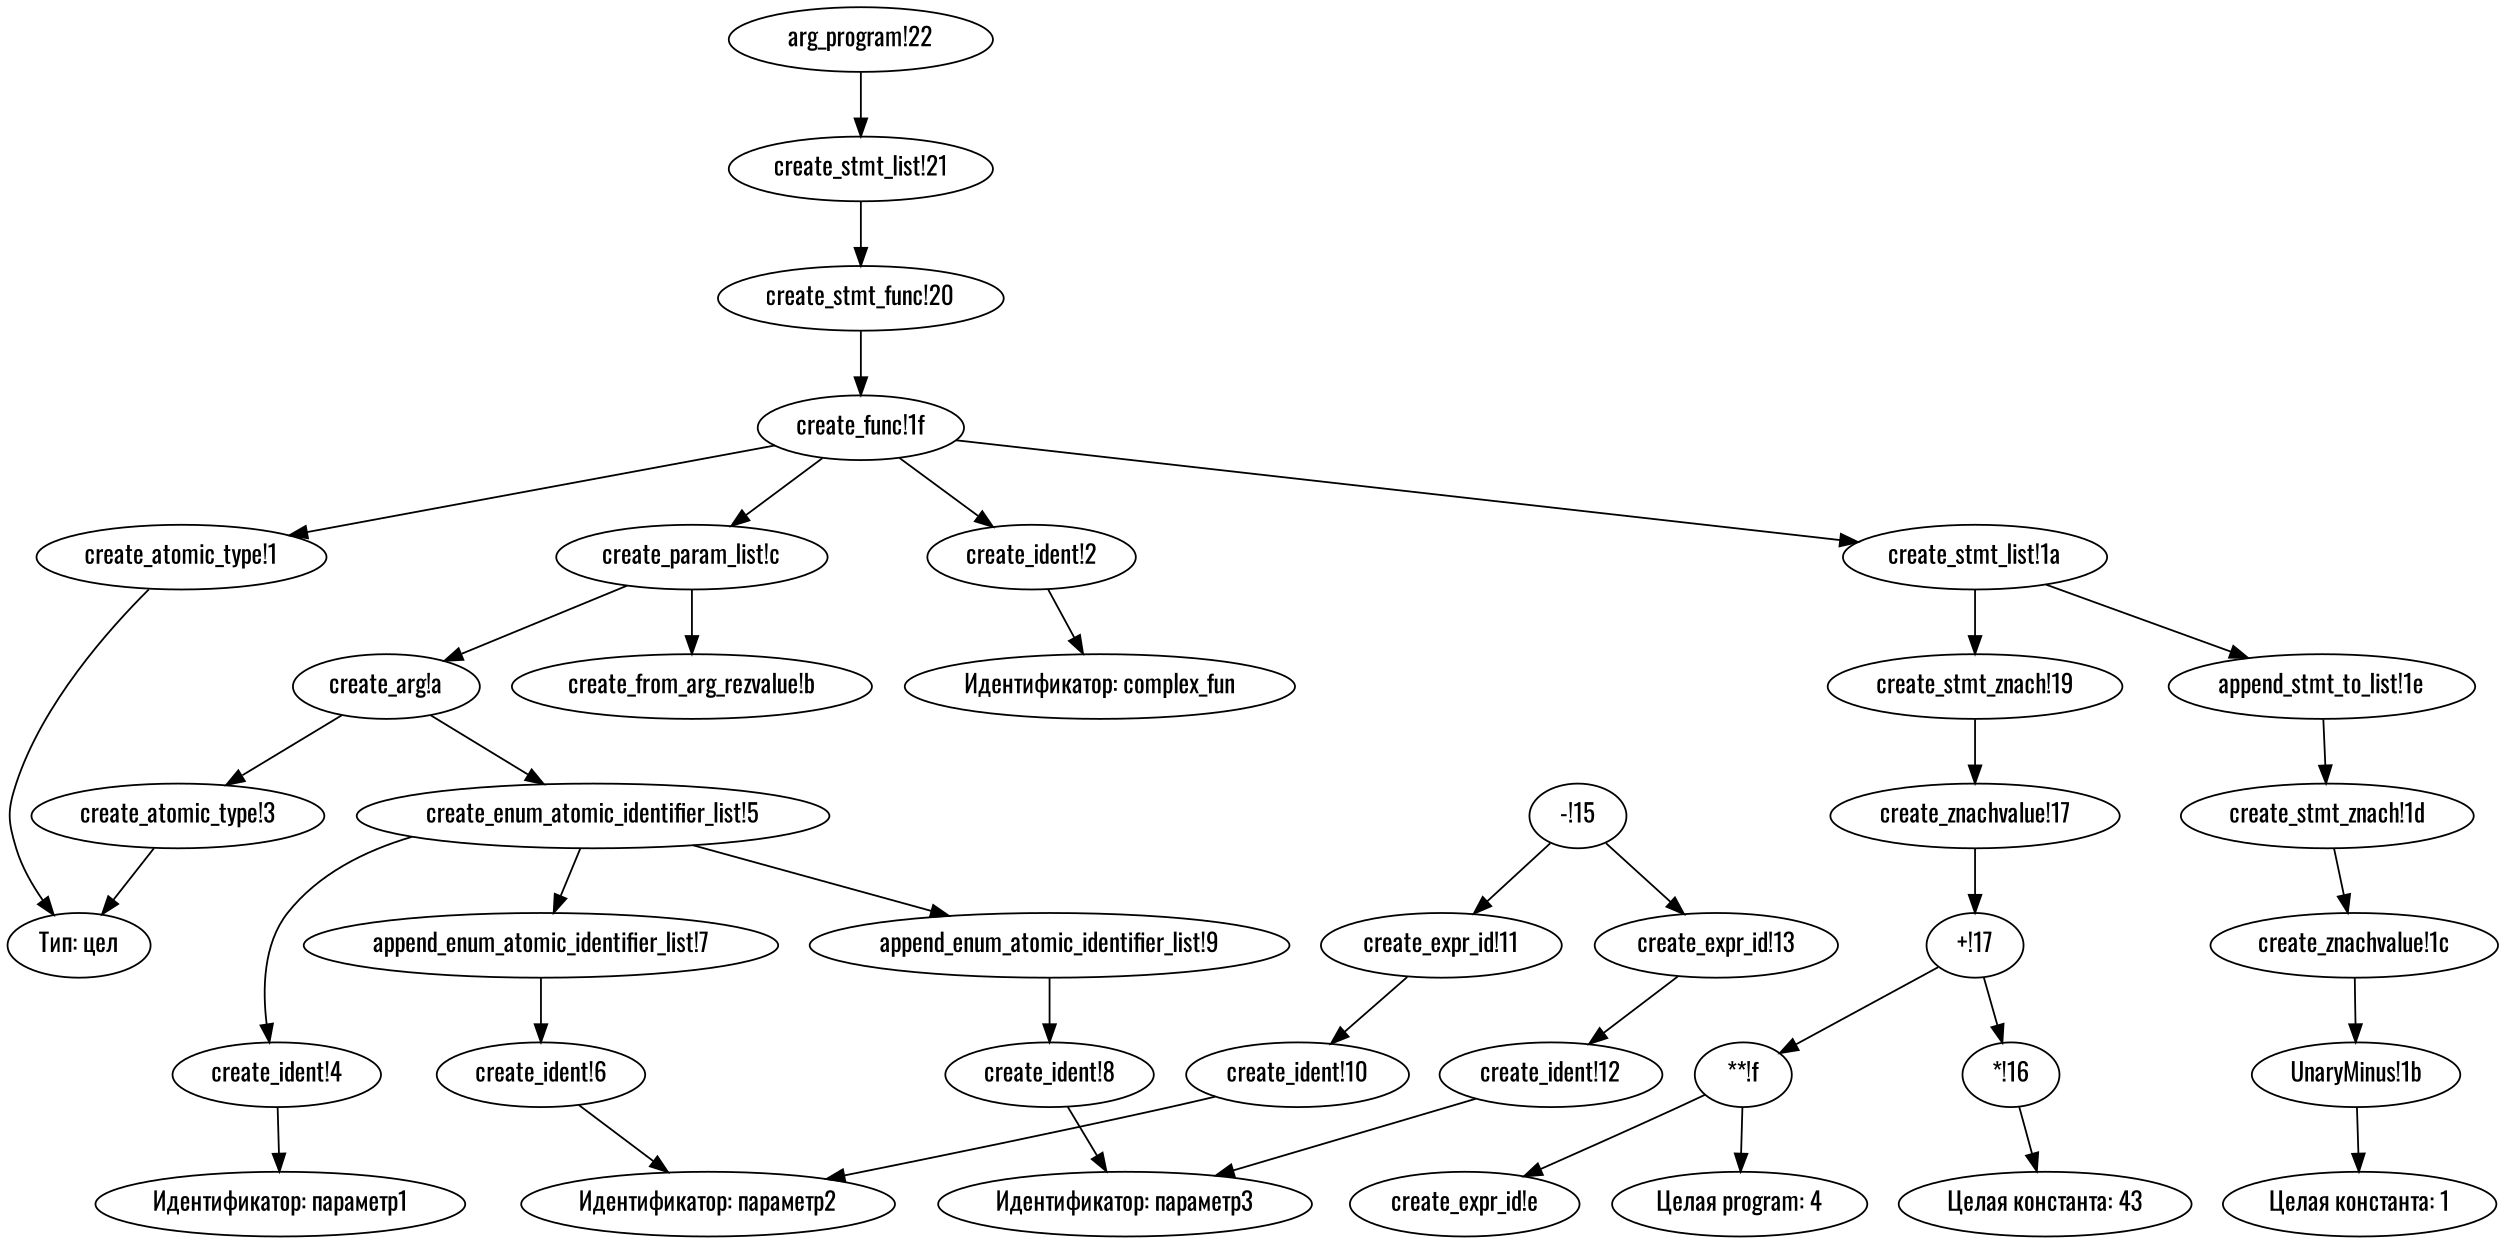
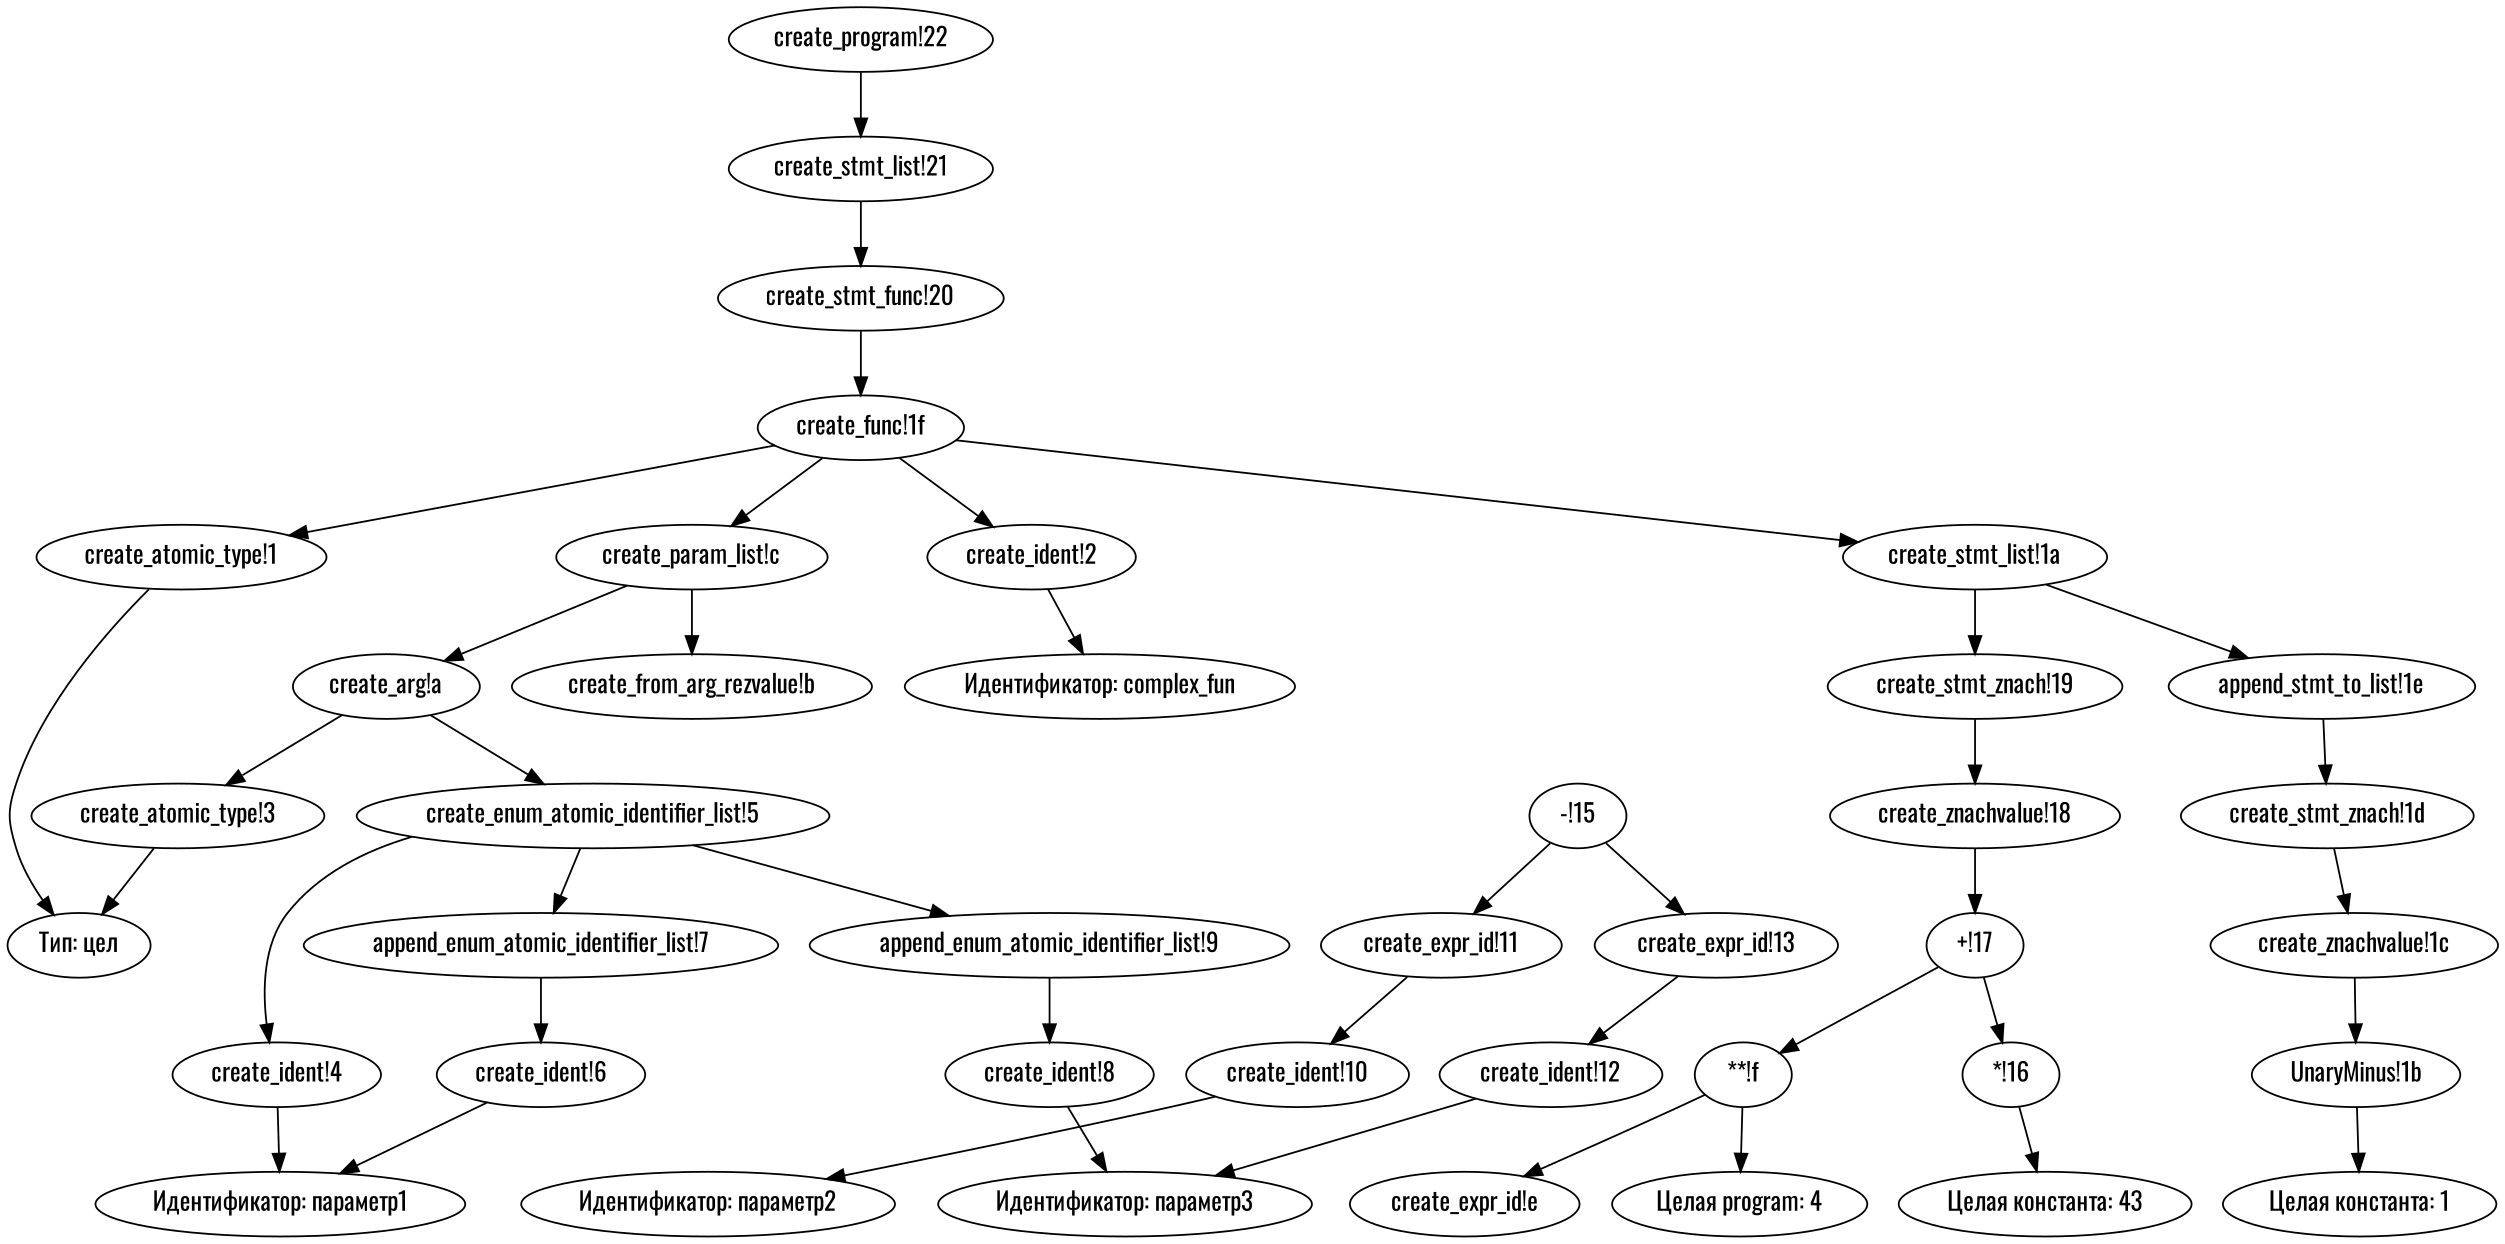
  digraph {
    fontname=Oswald
    node [fontname=Oswald]
    edge [fontname=Oswald]
    "create_atomic_type!1"
    "Тип: цел"
    "create_ident!2"
    "Идентификатор: complex_fun"
    "create_atomic_type!3"
    "create_ident!4"
    "Идентификатор: параметр1"
    "create_enum_atomic_identifier_list!5"
    "append_enum_atomic_identifier_list!7"
    "append_enum_atomic_identifier_list!9"
    "create_ident!6"
    "create_ident!8"
    "Идентификатор: параметр2"
    "Идентификатор: параметр3"
    "create_arg!a"
    "create_param_list!c"
    "create_from_arg_rezvalue!b"
    "**!f"
    "create_expr_id!e"
    n20 [label="Целая program: 4"]
    "create_ident!10"
    "create_expr_id!11"
    "create_ident!12"
    "create_expr_id!13"
    n25 [label="-!15"]
    "*!16"
    "Целая константа: 43"
    "+!17"
-   "create_znachvalue!18" [label="create_znachvalue!17"]
+   "create_znachvalue!18"
    "create_stmt_znach!19"
    "create_stmt_list!1a"
    "append_stmt_to_list!1e"
    "create_stmt_znach!1d"
    "UnaryMinus!1b"
    "Целая константа: 1"
    "create_znachvalue!1c"
    "create_func!1f"
    "create_stmt_func!20"
    "create_stmt_list!21"
-   "create_program!22" [label="arg_program!22"]
+   "create_program!22"
    "create_atomic_type!1" -> "Тип: цел"
    "create_ident!2" -> "Идентификатор: complex_fun"
    "create_atomic_type!3" -> "Тип: цел"
    "create_ident!4" -> "Идентификатор: параметр1"
    "create_enum_atomic_identifier_list!5" -> "create_ident!4"
    "create_enum_atomic_identifier_list!5" -> "append_enum_atomic_identifier_list!7"
    "create_enum_atomic_identifier_list!5" -> "append_enum_atomic_identifier_list!9"
    "append_enum_atomic_identifier_list!7" -> "create_ident!6"
    "append_enum_atomic_identifier_list!9" -> "create_ident!8"
-   "create_ident!6" -> "Идентификатор: параметр2"
+   "create_ident!6" -> "Идентификатор: параметр1"
    "create_ident!8" -> "Идентификатор: параметр3"
    "create_arg!a" -> "create_atomic_type!3"
    "create_arg!a" -> "create_enum_atomic_identifier_list!5"
    "create_param_list!c" -> "create_arg!a"
    "create_param_list!c" -> "create_from_arg_rezvalue!b"
    "**!f" -> "create_expr_id!e"
    "**!f" -> n20
    "create_ident!10" -> "Идентификатор: параметр2"
    "create_expr_id!11" -> "create_ident!10"
    "create_ident!12" -> "Идентификатор: параметр3"
    "create_expr_id!13" -> "create_ident!12"
    n25 -> "create_expr_id!11"
    n25 -> "create_expr_id!13"
    "*!16" -> "Целая константа: 43"
    "+!17" -> "**!f"
    "+!17" -> "*!16"
    "create_znachvalue!18" -> "+!17"
    "create_stmt_znach!19" -> "create_znachvalue!18"
    "create_stmt_list!1a" -> "create_stmt_znach!19"
    "create_stmt_list!1a" -> "append_stmt_to_list!1e"
    "append_stmt_to_list!1e" -> "create_stmt_znach!1d"
    "create_stmt_znach!1d" -> "create_znachvalue!1c"
    "UnaryMinus!1b" -> "Целая константа: 1"
    "create_znachvalue!1c" -> "UnaryMinus!1b"
    "create_func!1f" -> "create_atomic_type!1"
    "create_func!1f" -> "create_ident!2"
    "create_func!1f" -> "create_param_list!c"
    "create_func!1f" -> "create_stmt_list!1a"
    "create_stmt_func!20" -> "create_func!1f"
    "create_stmt_list!21" -> "create_stmt_func!20"
    "create_program!22" -> "create_stmt_list!21"
  }
